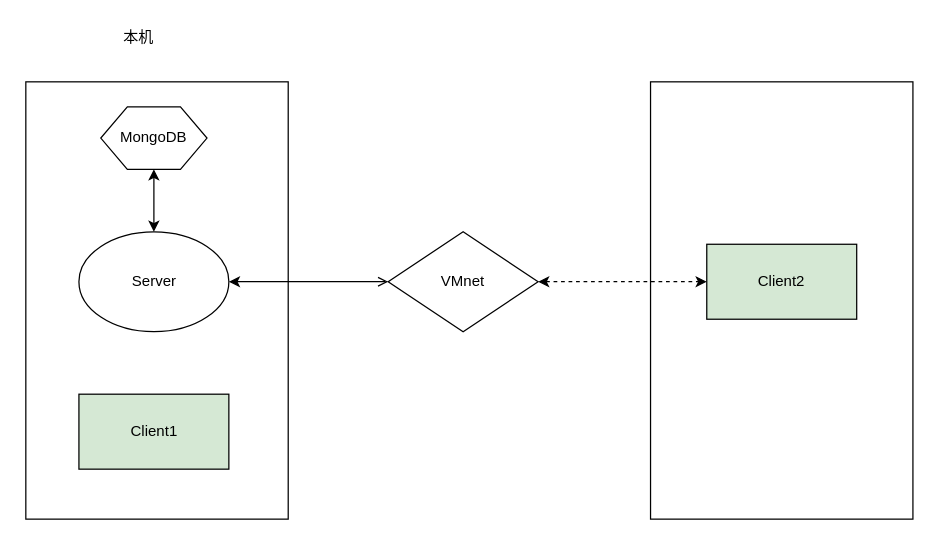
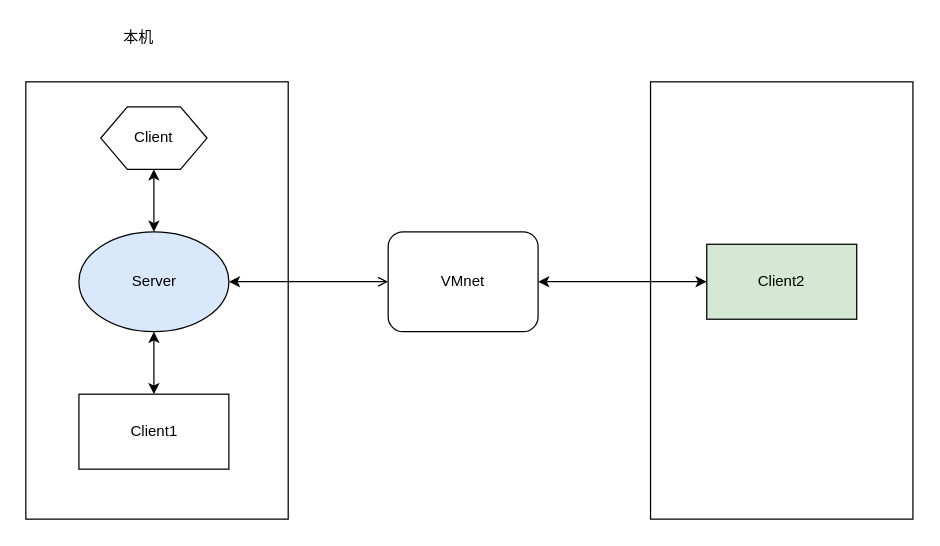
  <mxCell id="0" />
  <mxCell id="1" parent="0" />
  <mxCell id="2" value="" style="rounded=0;whiteSpace=wrap;html=1;" vertex="1" parent="1"><mxGeometry x="20" y="65" width="210" height="350" as="geometry" /></mxCell>
- <mxCell id="3" value="Server" style="ellipse;whiteSpace=wrap;html=1;" vertex="1" parent="1"><mxGeometry x="62.5" y="185" width="120" height="80" as="geometry" /></mxCell>
- <mxCell id="4" value="MongoDB" style="shape=hexagon;perimeter=hexagonPerimeter2;whiteSpace=wrap;html=1;" vertex="1" parent="1"><mxGeometry x="80" y="85" width="85" height="50" as="geometry" /></mxCell>
- <mxCell id="5" value="Client1" style="rounded=0;whiteSpace=wrap;html=1;fillColor=#d5e8d4;" vertex="1" parent="1"><mxGeometry x="62.5" y="315" width="120" height="60" as="geometry" /></mxCell>
+ <mxCell id="3" value="Server" style="ellipse;whiteSpace=wrap;html=1;fillColor=#dae8fc;" vertex="1" parent="1"><mxGeometry x="62.5" y="185" width="120" height="80" as="geometry" /></mxCell>
+ <mxCell id="4" value="Client" style="shape=hexagon;perimeter=hexagonPerimeter2;whiteSpace=wrap;html=1;" vertex="1" parent="1"><mxGeometry x="80" y="85" width="85" height="50" as="geometry" /></mxCell>
+ <mxCell id="5" value="Client1" style="rounded=0;whiteSpace=wrap;html=1;" vertex="1" parent="1"><mxGeometry x="62.5" y="315" width="120" height="60" as="geometry" /></mxCell>
  <mxCell id="6" value="本机" style="text;html=1;align=center;verticalAlign=middle;resizable=0;points=[];autosize=1;" vertex="1" parent="1"><mxGeometry x="90" y="20" width="40" height="20" as="geometry" /></mxCell>
  <mxCell id="7" value="" style="rounded=0;whiteSpace=wrap;html=1;" vertex="1" parent="1"><mxGeometry x="520" y="65" width="210" height="350" as="geometry" /></mxCell>
  <mxCell id="8" value="Client2" style="rounded=0;whiteSpace=wrap;html=1;fillColor=#d5e8d4;" vertex="1" parent="1"><mxGeometry x="565" y="195" width="120" height="60" as="geometry" /></mxCell>
- <mxCell id="9" value="VMnet" style="rhombus;whiteSpace=wrap;html=1;" vertex="1" parent="1"><mxGeometry x="310" y="185" width="120" height="80" as="geometry" /></mxCell>
- <mxCell id="10" value="" style="endArrow=classic;startArrow=classic;html=1;exitX=1;exitY=0.5;exitDx=0;exitDy=0;entryX=0;entryY=0.5;entryDx=0;entryDy=0;dashed=1;" edge="1" parent="1" source="9" target="8"><mxGeometry width="50" height="50" relative="1" as="geometry"><mxPoint x="460" y="235" as="sourcePoint" /><mxPoint x="510" y="185" as="targetPoint" /></mxGeometry></mxCell>
+ <mxCell id="9" value="VMnet" style="whiteSpace=wrap;html=1;rounded=1;" vertex="1" parent="1"><mxGeometry x="310" y="185" width="120" height="80" as="geometry" /></mxCell>
+ <mxCell id="10" value="" style="endArrow=classic;startArrow=classic;html=1;exitX=1;exitY=0.5;exitDx=0;exitDy=0;entryX=0;entryY=0.5;entryDx=0;entryDy=0;" edge="1" parent="1" source="9" target="8"><mxGeometry width="50" height="50" relative="1" as="geometry"><mxPoint x="460" y="235" as="sourcePoint" /><mxPoint x="510" y="185" as="targetPoint" /></mxGeometry></mxCell>
  <mxCell id="11" value="" style="endArrow=open;startArrow=classic;html=1;exitX=1;exitY=0.5;exitDx=0;exitDy=0;entryX=0;entryY=0.5;entryDx=0;entryDy=0;" edge="1" parent="1" source="3" target="9"><mxGeometry width="50" height="50" relative="1" as="geometry"><mxPoint x="240" y="235" as="sourcePoint" /><mxPoint x="290" y="185" as="targetPoint" /></mxGeometry></mxCell>
+ <mxCell id="12" value="" style="endArrow=classic;startArrow=classic;html=1;exitX=0.5;exitY=0;exitDx=0;exitDy=0;entryX=0.5;entryY=1;entryDx=0;entryDy=0;" edge="1" parent="1" source="5" target="3"><mxGeometry width="50" height="50" relative="1" as="geometry"><mxPoint x="170" y="295" as="sourcePoint" /><mxPoint x="220" y="245" as="targetPoint" /></mxGeometry></mxCell>
  <mxCell id="13" value="" style="endArrow=classic;startArrow=classic;html=1;entryX=0.5;entryY=1;entryDx=0;entryDy=0;exitX=0.5;exitY=0;exitDx=0;exitDy=0;" edge="1" parent="1" source="3" target="4"><mxGeometry width="50" height="50" relative="1" as="geometry"><mxPoint x="160" y="185" as="sourcePoint" /><mxPoint x="210" y="135" as="targetPoint" /></mxGeometry></mxCell>
